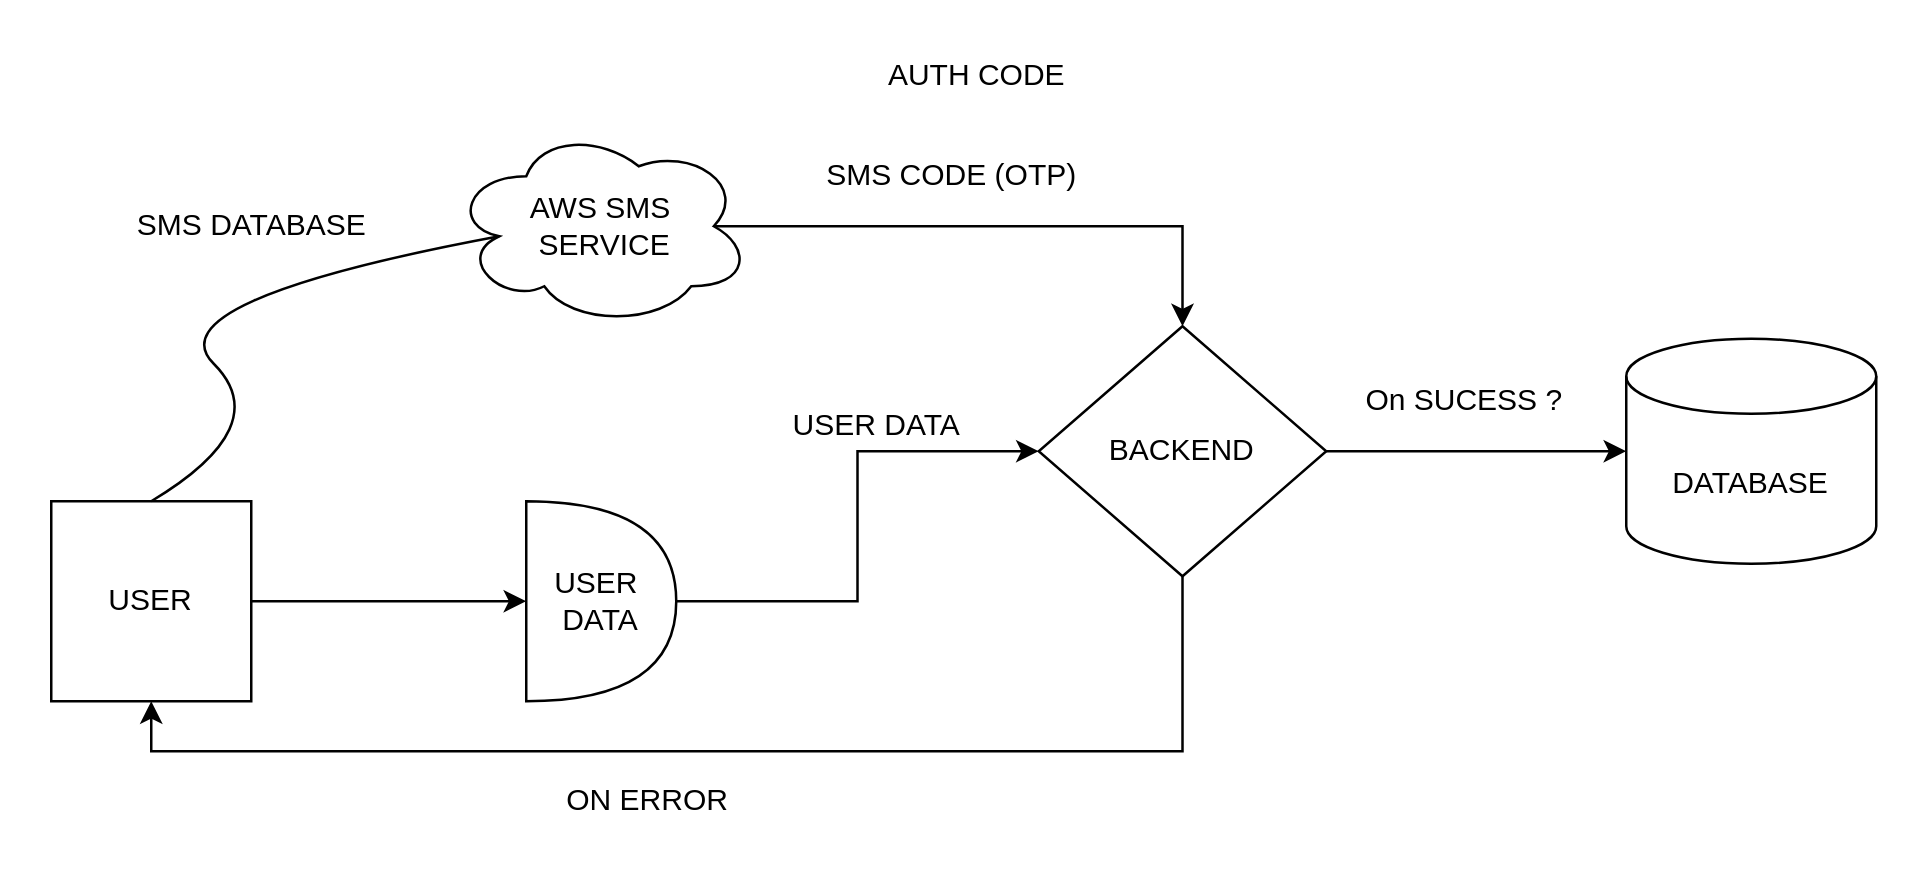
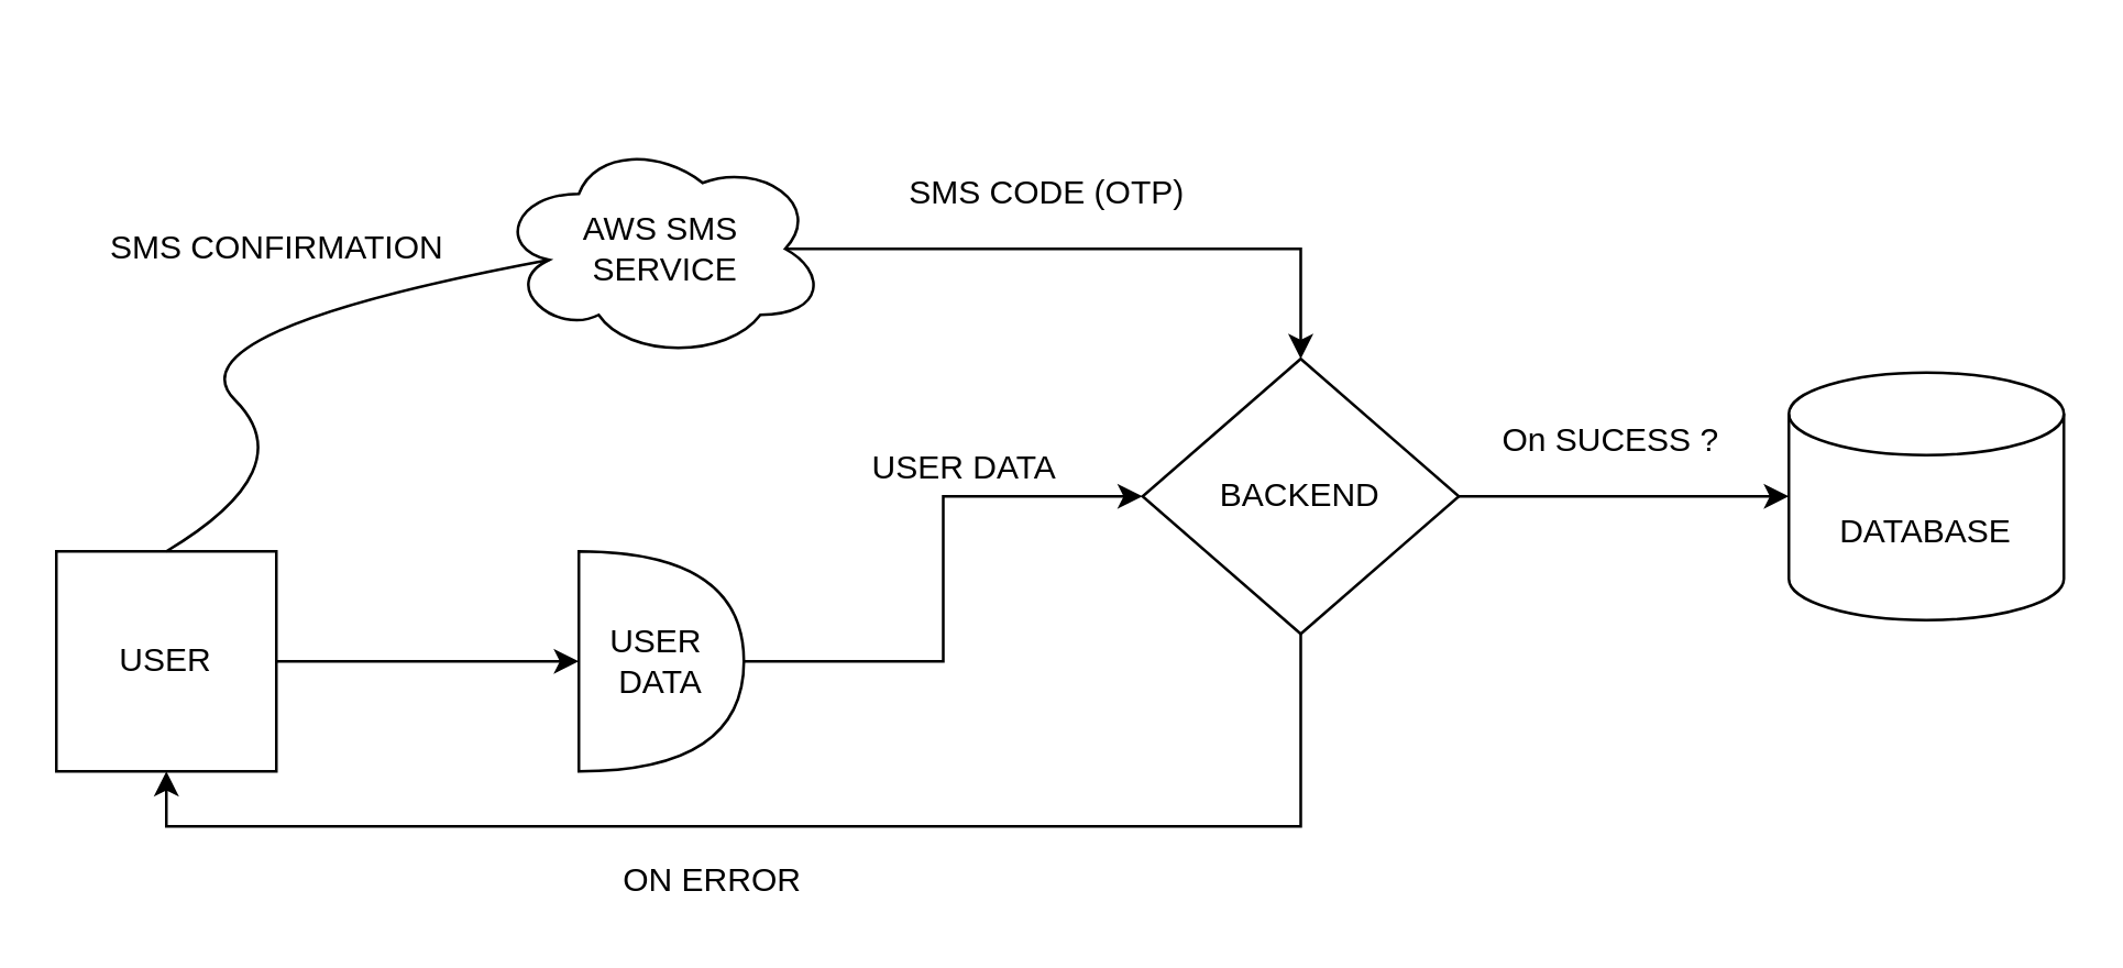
  <mxCell id="0" />
  <mxCell id="1" parent="0" />
  <mxCell id="2" style="edgeStyle=orthogonalEdgeStyle;rounded=0;orthogonalLoop=1;jettySize=auto;html=1;entryX=0;entryY=0.5;entryDx=0;entryDy=0;entryPerimeter=0;fontColor=#000000;" edge="1" parent="1" source="3" target="8"><mxGeometry relative="1" as="geometry" /></mxCell>
  <mxCell id="3" value="USER" style="whiteSpace=wrap;html=1;aspect=fixed;" vertex="1" parent="1"><mxGeometry x="20" y="200" width="80" height="80" as="geometry" /></mxCell>
  <mxCell id="4" value="DATABASE" style="shape=cylinder3;whiteSpace=wrap;html=1;boundedLbl=1;backgroundOutline=1;size=15;" vertex="1" parent="1"><mxGeometry x="650" y="135" width="100" height="90" as="geometry" /></mxCell>
  <mxCell id="5" style="edgeStyle=orthogonalEdgeStyle;rounded=0;orthogonalLoop=1;jettySize=auto;html=1;entryX=0.5;entryY=0;entryDx=0;entryDy=0;fontColor=#000000;exitX=0.875;exitY=0.5;exitDx=0;exitDy=0;exitPerimeter=0;" edge="1" parent="1" source="6" target="13"><mxGeometry relative="1" as="geometry" /></mxCell>
  <mxCell id="6" value="AWS SMS&lt;br&gt;&amp;nbsp;SERVICE" style="ellipse;shape=cloud;whiteSpace=wrap;html=1;" vertex="1" parent="1"><mxGeometry x="180" y="50" width="120" height="80" as="geometry" /></mxCell>
  <mxCell id="7" style="edgeStyle=orthogonalEdgeStyle;rounded=0;orthogonalLoop=1;jettySize=auto;html=1;entryX=0;entryY=0.5;entryDx=0;entryDy=0;fontColor=#000000;" edge="1" parent="1" source="8" target="13"><mxGeometry relative="1" as="geometry" /></mxCell>
  <mxCell id="8" value="USER&amp;nbsp;&lt;br&gt;DATA" style="shape=or;whiteSpace=wrap;html=1;labelBackgroundColor=none;fontColor=#000000;verticalAlign=middle;" vertex="1" parent="1"><mxGeometry x="210" y="200" width="60" height="80" as="geometry" /></mxCell>
  <mxCell id="9" value="" style="curved=1;endArrow=none;html=1;fontColor=#000000;entryX=0.16;entryY=0.55;entryDx=0;entryDy=0;entryPerimeter=0;exitX=0.5;exitY=0;exitDx=0;exitDy=0;" edge="1" parent="1" source="3" target="6"><mxGeometry width="50" height="50" relative="1" as="geometry"><mxPoint x="60" y="170" as="sourcePoint" /><mxPoint x="110" y="120" as="targetPoint" /><Array as="points"><mxPoint x="110" y="170" /><mxPoint x="60" y="120" /></Array></mxGeometry></mxCell>
- <mxCell id="10" value="SMS DATABASE" style="text;html=1;align=center;verticalAlign=middle;resizable=0;points=[];autosize=1;strokeColor=none;fontColor=#000000;" vertex="1" parent="1"><mxGeometry x="30" y="80" width="140" height="20" as="geometry" /></mxCell>
+ <mxCell id="10" value="SMS CONFIRMATION" style="text;html=1;align=center;verticalAlign=middle;resizable=0;points=[];autosize=1;strokeColor=none;fontColor=#000000;" vertex="1" parent="1"><mxGeometry x="30" y="80" width="140" height="20" as="geometry" /></mxCell>
  <mxCell id="11" style="edgeStyle=orthogonalEdgeStyle;rounded=0;orthogonalLoop=1;jettySize=auto;html=1;fontColor=#000000;" edge="1" parent="1" source="13" target="4"><mxGeometry relative="1" as="geometry" /></mxCell>
  <mxCell id="12" style="edgeStyle=orthogonalEdgeStyle;rounded=0;orthogonalLoop=1;jettySize=auto;html=1;exitX=0.5;exitY=1;exitDx=0;exitDy=0;entryX=0.5;entryY=1;entryDx=0;entryDy=0;fontColor=#000000;" edge="1" parent="1" source="13" target="3"><mxGeometry relative="1" as="geometry" /></mxCell>
  <mxCell id="13" value="BACKEND" style="rhombus;whiteSpace=wrap;html=1;labelBackgroundColor=none;fontColor=#000000;verticalAlign=middle;" vertex="1" parent="1"><mxGeometry x="415" y="130" width="115" height="100" as="geometry" /></mxCell>
  <mxCell id="14" value="SMS CODE (OTP)" style="text;html=1;align=center;verticalAlign=middle;resizable=0;points=[];autosize=1;strokeColor=none;fontColor=#000000;" vertex="1" parent="1"><mxGeometry x="325" y="60" width="110" height="20" as="geometry" /></mxCell>
  <mxCell id="15" value="USER DATA" style="text;html=1;align=center;verticalAlign=middle;resizable=0;points=[];autosize=1;strokeColor=none;fontColor=#000000;" vertex="1" parent="1"><mxGeometry x="310" y="160" width="80" height="20" as="geometry" /></mxCell>
  <mxCell id="16" value="On SUCESS ?" style="text;html=1;align=center;verticalAlign=middle;resizable=0;points=[];autosize=1;strokeColor=none;fontColor=#000000;" vertex="1" parent="1"><mxGeometry x="540" y="150" width="90" height="20" as="geometry" /></mxCell>
  <mxCell id="17" value="ON ERROR&amp;nbsp;" style="text;html=1;align=center;verticalAlign=middle;resizable=0;points=[];autosize=1;strokeColor=none;fontColor=#000000;" vertex="1" parent="1"><mxGeometry x="220" y="310" width="80" height="20" as="geometry" /></mxCell>
- <mxCell id="18" value="AUTH CODE" style="text;html=1;align=center;verticalAlign=middle;resizable=0;points=[];autosize=1;strokeColor=none;fontColor=#000000;" vertex="1" parent="1"><mxGeometry x="345" y="20" width="90" height="20" as="geometry" /></mxCell>
